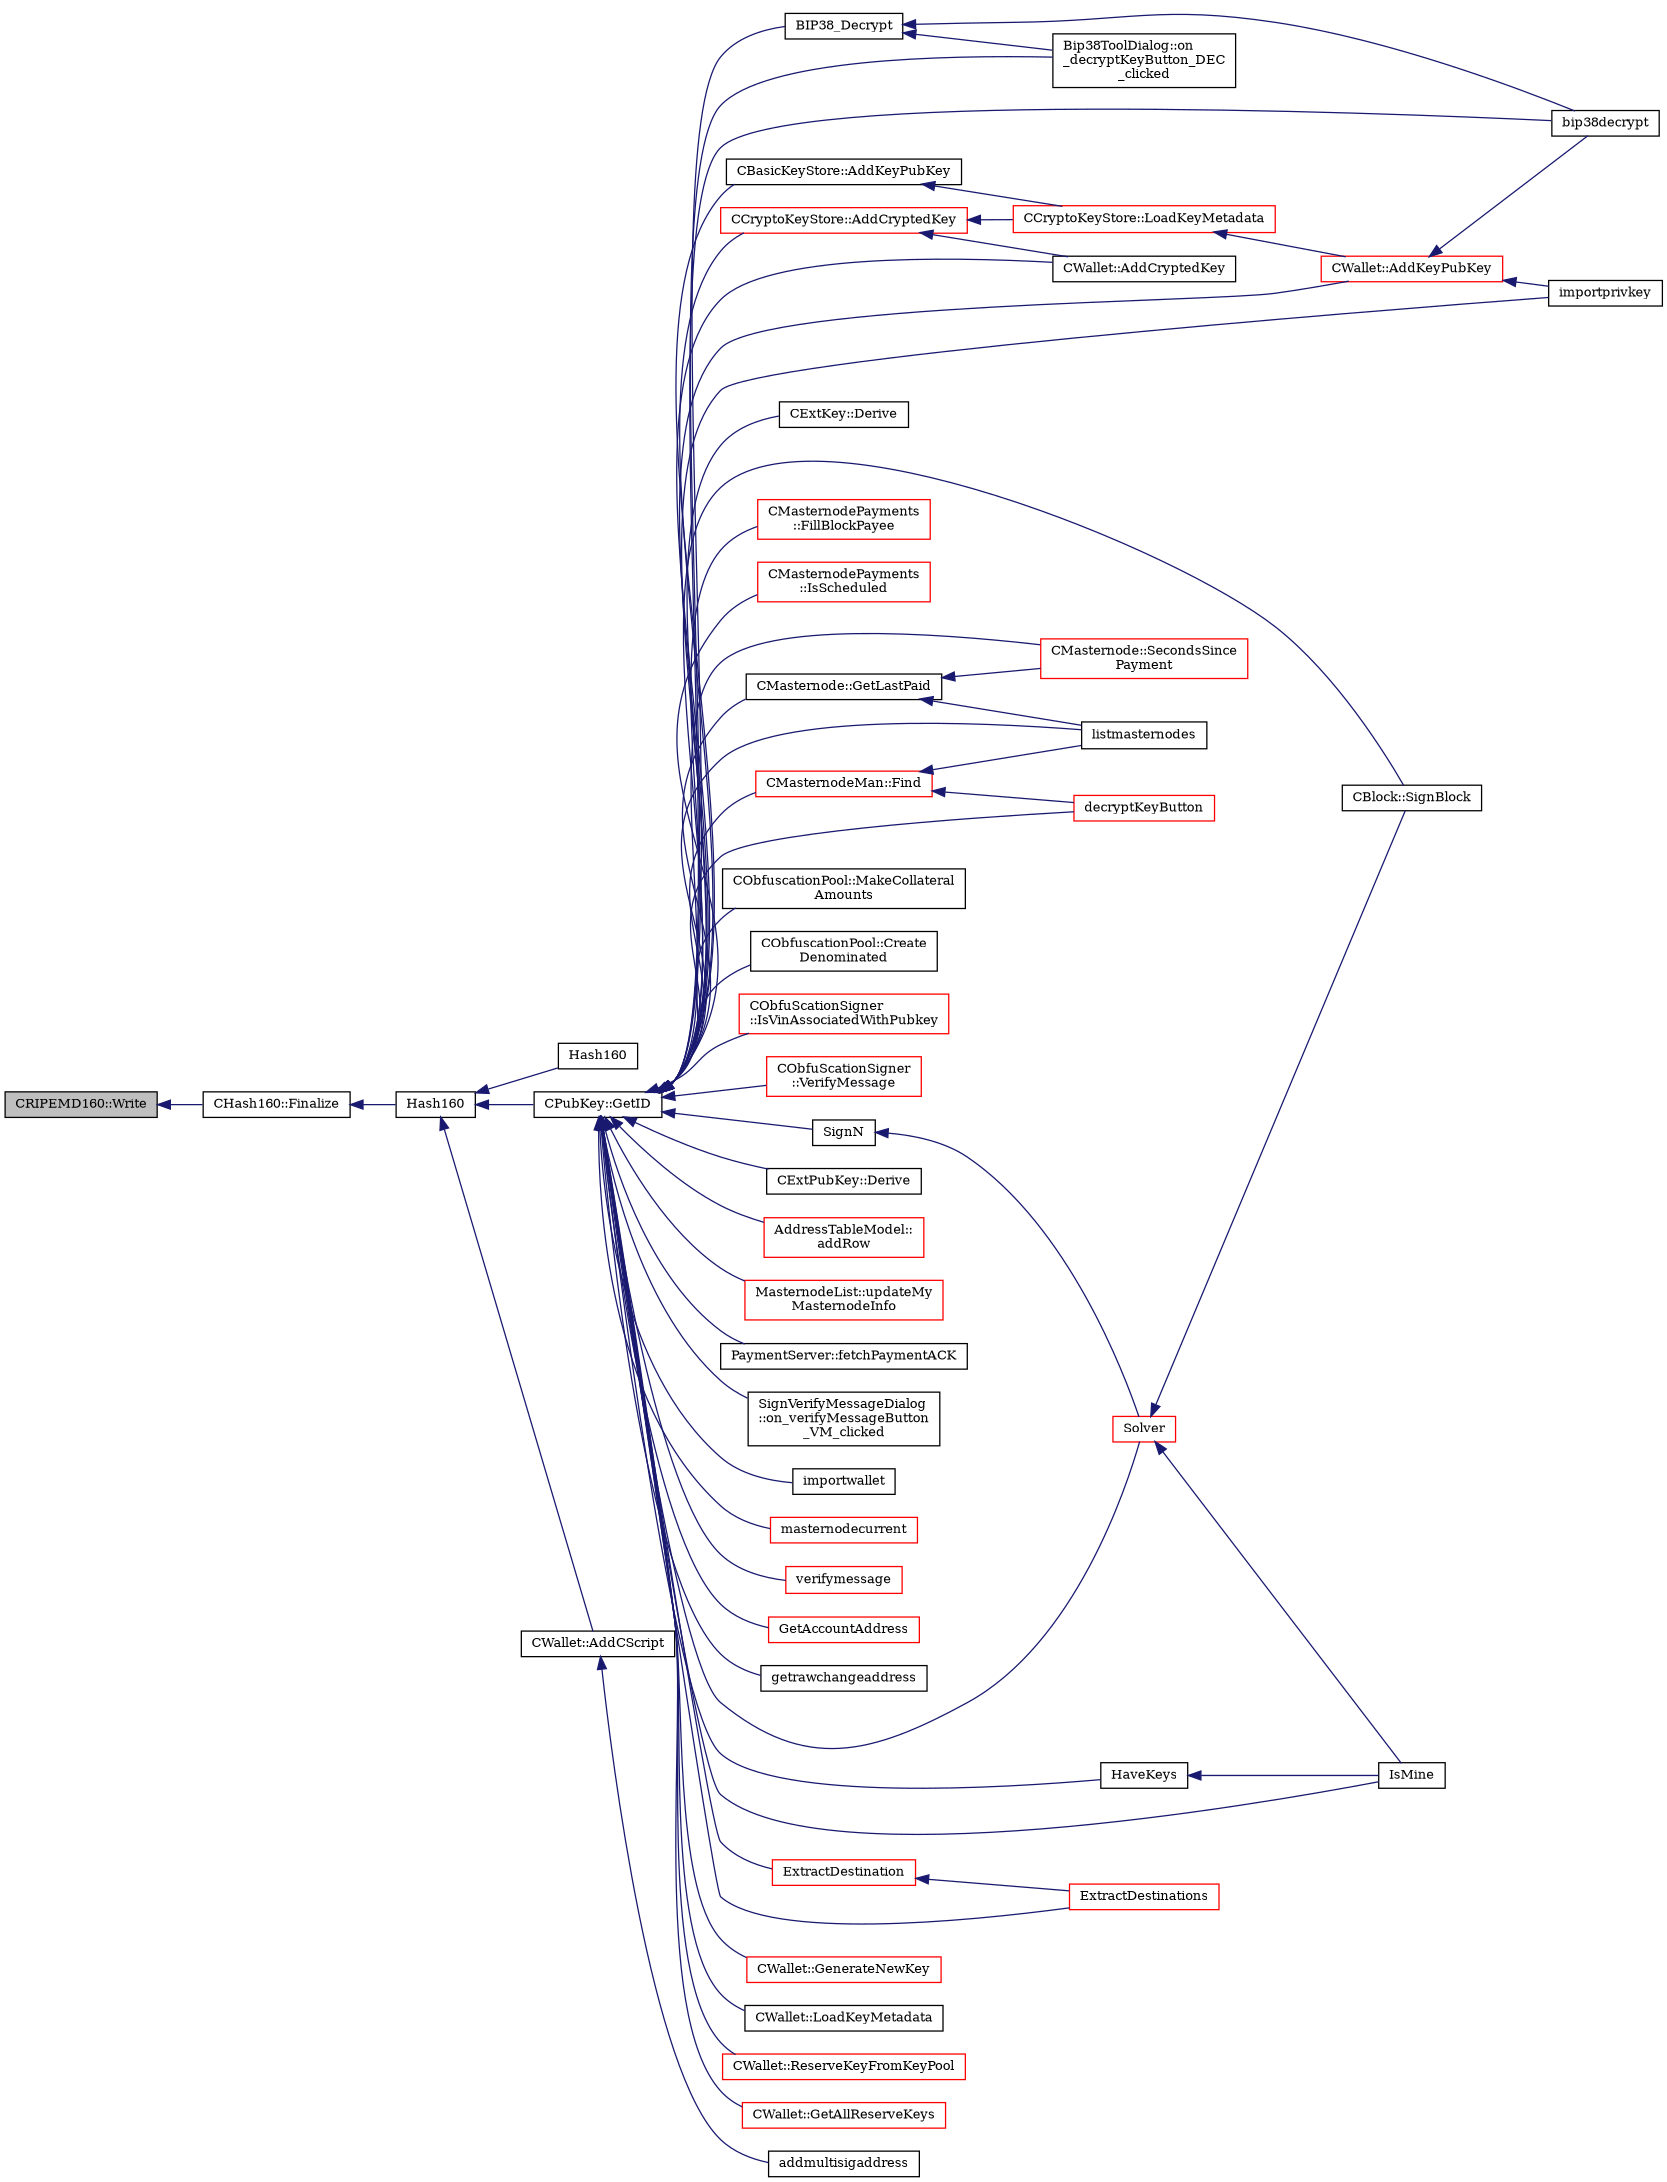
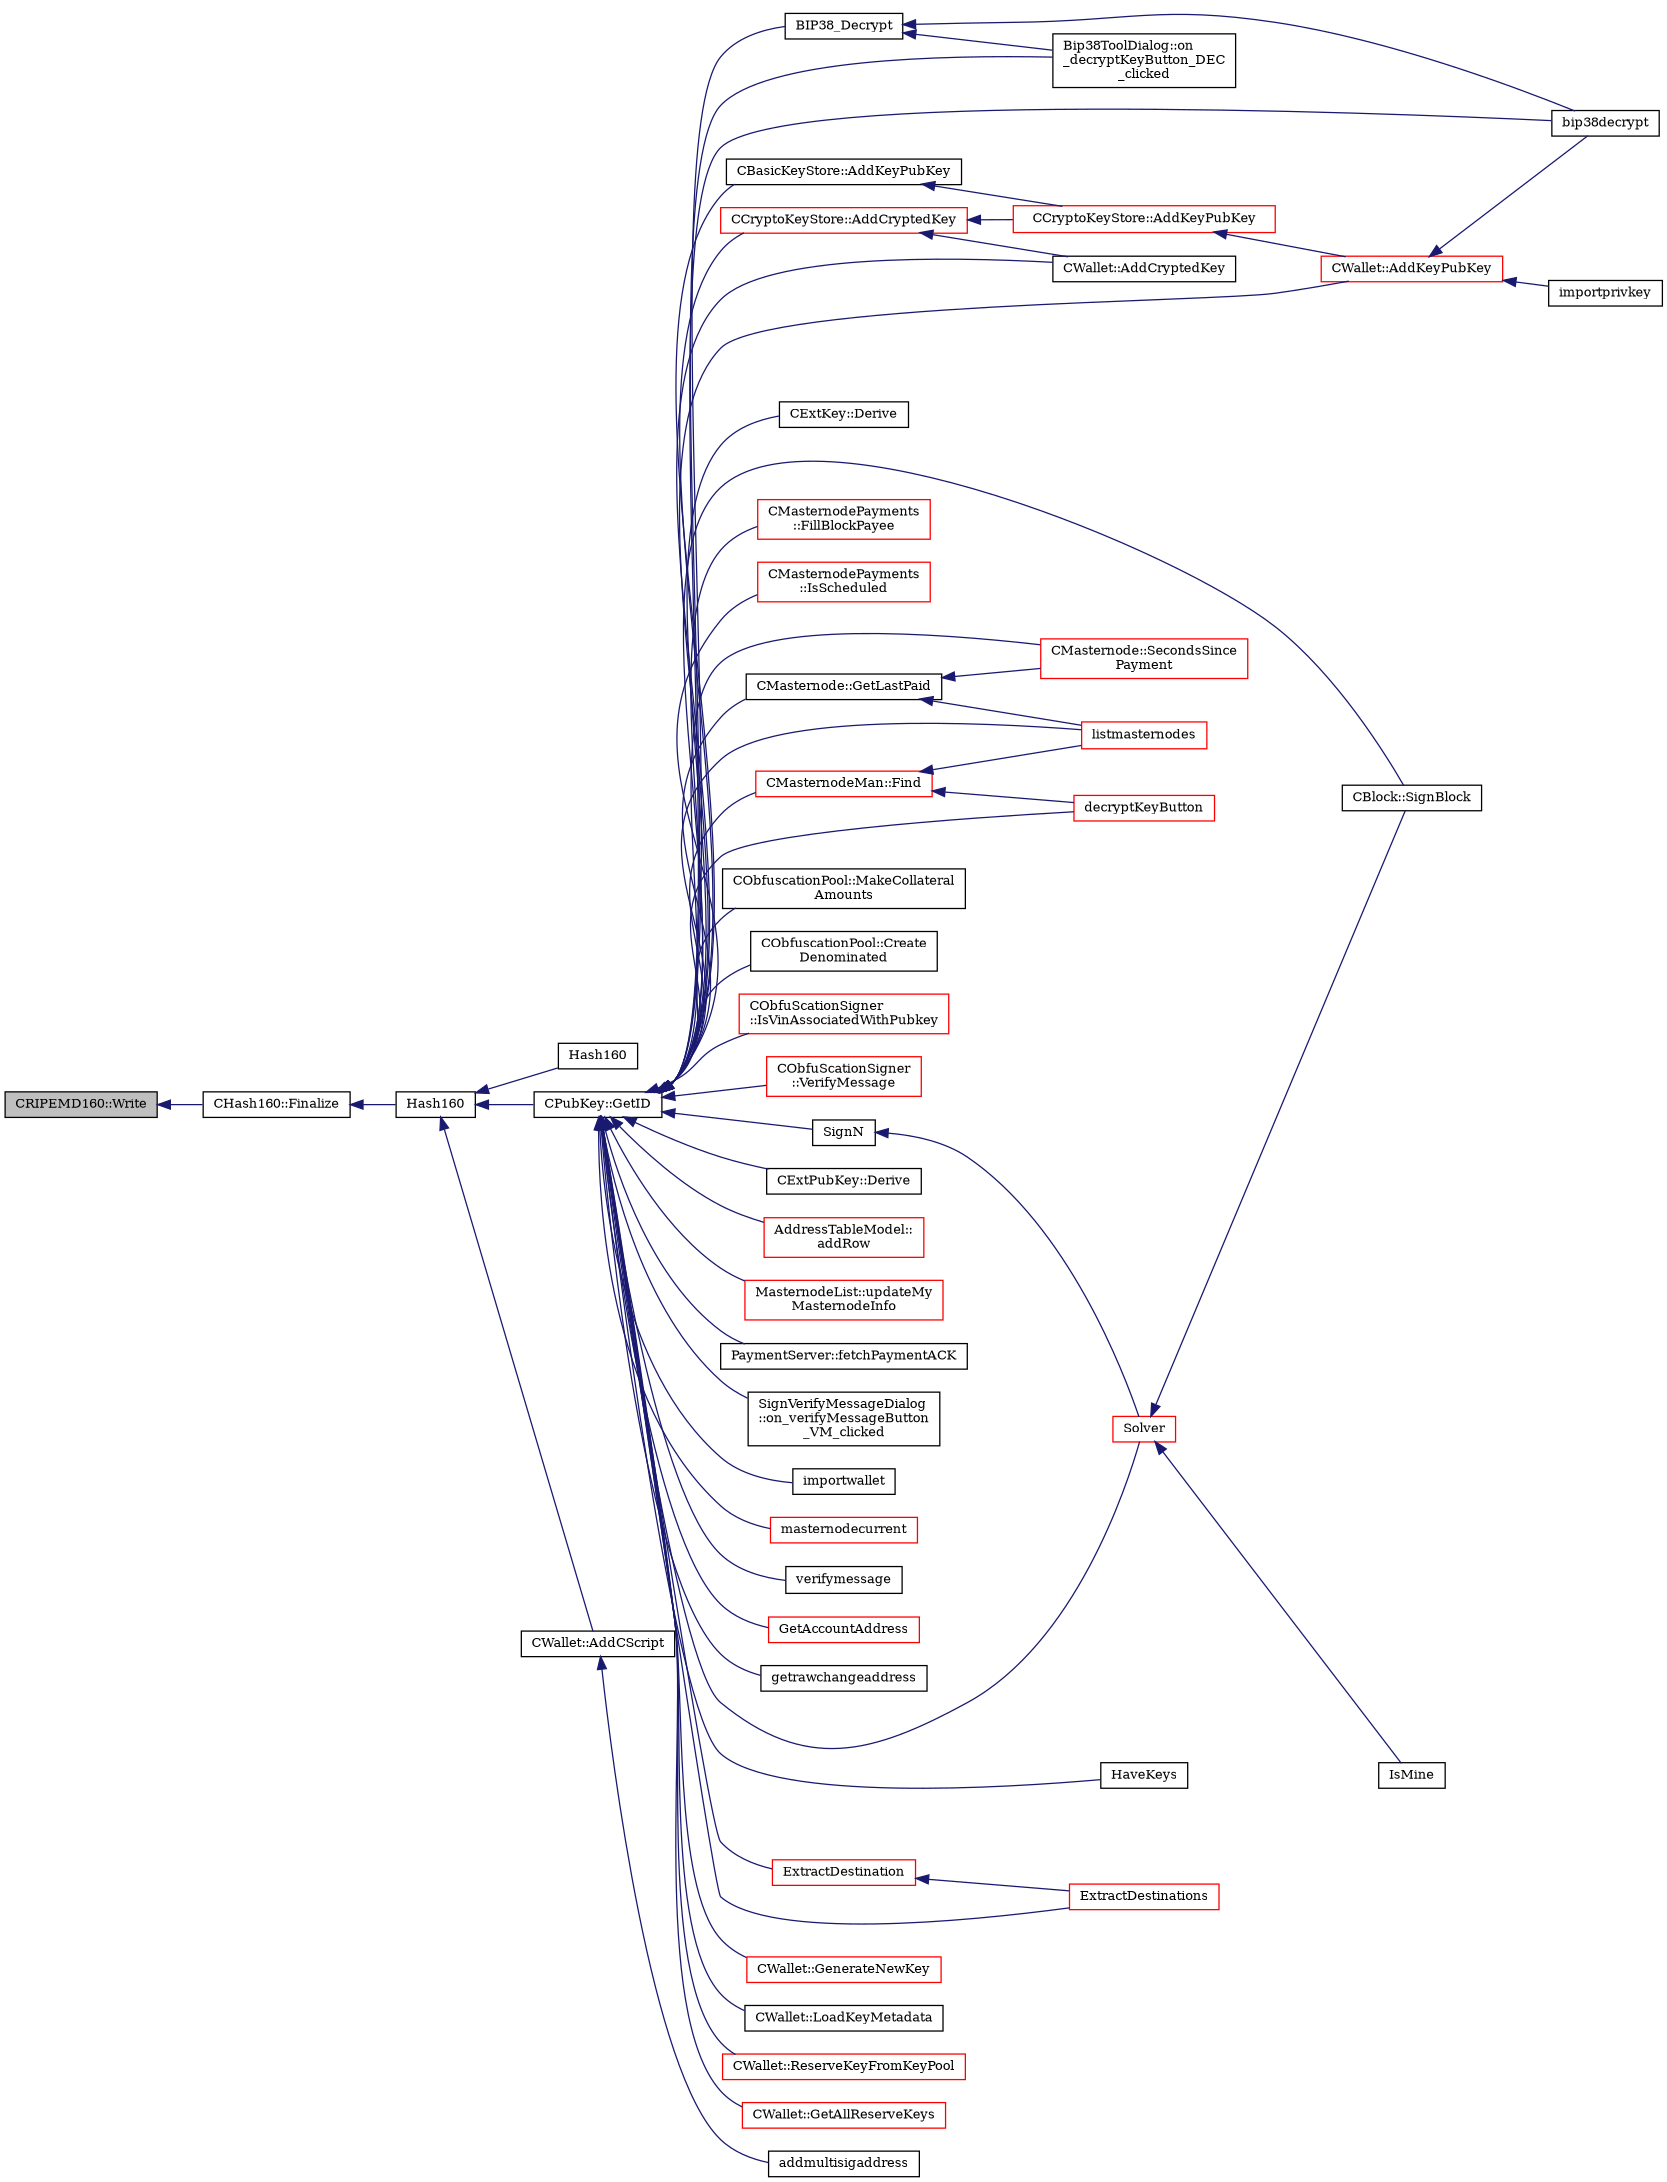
  digraph {
    fontname="DejaVu Serif"
    rankdir=LR
    node [color=black fillcolor=white fontname="DejaVu Serif" fontsize=10 shape=record style=filled]
    edge [color=midnightblue dir=back fontname="DejaVu Serif" fontsize=10 labelfontname=Helvetica labelfontsize=10 style=solid]
    n1 [fillcolor=grey75 fontcolor=black height=0.2 label="CRIPEMD160::Write" width=0.4]
    n2 [height=0.2 label="CHash160::Finalize" width=0.4]
    n3 [height=0.2 label=Hash160 width=0.4]
    n4 [height=0.2 label=Hash160 width=0.4]
    n5 [height=0.2 label="CPubKey::GetID" width=0.4]
    n6 [height=0.2 label="CWallet::AddCScript" width=0.4]
    n7 [height=0.2 label=BIP38_Decrypt width=0.4]
    n8 [height=0.2 label="Bip38ToolDialog::on\l_decryptKeyButton_DEC\l_clicked" width=0.4]
    n9 [height=0.2 label=bip38decrypt width=0.4]
    n10 [color=red height=0.2 label="CCryptoKeyStore::AddCryptedKey" width=0.4]
    n11 [color=red height=0.2 label="CWallet::AddKeyPubKey" width=0.4]
    n12 [height=0.2 label=importprivkey width=0.4]
    n13 [height=0.2 label="CWallet::AddCryptedKey" width=0.4]
    n14 [height=0.2 label="CExtKey::Derive" width=0.4]
    n15 [height=0.2 label="CBasicKeyStore::AddKeyPubKey" width=0.4]
    n16 [color=red height=0.2 label="CMasternodePayments\l::FillBlockPayee" width=0.4]
    n17 [color=red height=0.2 label="CMasternodePayments\l::IsScheduled" width=0.4]
    n18 [color=red height=0.2 label="CMasternode::SecondsSince\lPayment" width=0.4]
    n19 [height=0.2 label="CMasternode::GetLastPaid" width=0.4]
-   n20 [height=0.2 label=listmasternodes width=0.4]
+   n20 [color=red height=0.2 label=listmasternodes width=0.4]
    n21 [color=red height=0.2 label="CMasternodeMan::Find" width=0.4]
    n22 [color=red height=0.2 label=decryptKeyButton width=0.4]
    n23 [height=0.2 label="CObfuscationPool::MakeCollateral\lAmounts" width=0.4]
    n24 [height=0.2 label="CObfuscationPool::Create\lDenominated" width=0.4]
    n25 [color=red height=0.2 label="CObfuScationSigner\l::IsVinAssociatedWithPubkey" width=0.4]
    n26 [color=red height=0.2 label="CObfuScationSigner\l::VerifyMessage" width=0.4]
    n27 [height=0.2 label="CBlock::SignBlock" width=0.4]
    n28 [height=0.2 label="CExtPubKey::Derive" width=0.4]
    n29 [color=red height=0.2 label="AddressTableModel::\laddRow" width=0.4]
    n30 [color=red height=0.2 label="MasternodeList::updateMy\lMasternodeInfo" width=0.4]
    n31 [height=0.2 label="PaymentServer::fetchPaymentACK" width=0.4]
    n32 [height=0.2 label="SignVerifyMessageDialog\l::on_verifyMessageButton\l_VM_clicked" width=0.4]
    n33 [height=0.2 label=importwallet width=0.4]
    n34 [color=red height=0.2 label=masternodecurrent width=0.4]
-   n35 [color=red height=0.2 label=verifymessage width=0.4]
+   n35 [height=0.2 label=verifymessage width=0.4]
    n36 [color=red height=0.2 label=GetAccountAddress width=0.4]
    n37 [height=0.2 label=getrawchangeaddress width=0.4]
    n38 [height=0.2 label=SignN width=0.4]
    n39 [color=red height=0.2 label=Solver width=0.4]
    n40 [height=0.2 label=IsMine width=0.4]
    n41 [color=red height=0.2 label=ExtractDestination width=0.4]
    n42 [color=red height=0.2 label=ExtractDestinations width=0.4]
    n43 [color=red height=0.2 label="CWallet::GenerateNewKey" width=0.4]
    n44 [height=0.2 label="CWallet::LoadKeyMetadata" width=0.4]
    n45 [color=red height=0.2 label="CWallet::ReserveKeyFromKeyPool" width=0.4]
    n46 [color=red height=0.2 label="CWallet::GetAllReserveKeys" width=0.4]
    n47 [height=0.2 label=HaveKeys width=0.4]
    n48 [height=0.2 label=addmultisigaddress width=0.4]
-   n49 [color=red height=0.2 label="CCryptoKeyStore::LoadKeyMetadata" width=0.4]
+   n49 [color=red height=0.2 label="CCryptoKeyStore::AddKeyPubKey" width=0.4]
    n1 -> n2
    n2 -> n3
    n3 -> n4
    n3 -> n5
    n3 -> n6
    n5 -> n7
    n5 -> n8
    n5 -> n9
    n5 -> n10
    n5 -> n11
-   n5 -> n12
    n5 -> n13
    n5 -> n14
    n5 -> n15
    n5 -> n16
    n5 -> n17
    n5 -> n18
    n5 -> n19
    n5 -> n20
    n5 -> n21
    n5 -> n22
    n5 -> n23
    n5 -> n24
    n5 -> n25
    n5 -> n26
    n5 -> n27
    n5 -> n28
    n5 -> n29
    n5 -> n30
    n5 -> n31
    n5 -> n32
    n5 -> n33
    n5 -> n34
    n5 -> n35
    n5 -> n36
    n5 -> n37
    n5 -> n38
    n5 -> n39
-   n5 -> n40
    n5 -> n41
    n5 -> n42
    n5 -> n43
    n5 -> n44
    n5 -> n45
    n5 -> n46
    n5 -> n47
    n6 -> n48
    n7 -> n8
    n7 -> n9
    n10 -> n13
    n10 -> n49
    n11 -> n9
    n11 -> n12
    n15 -> n49
    n19 -> n18
    n19 -> n20
    n21 -> n20
    n21 -> n22
    n38 -> n39
    n39 -> n27
    n39 -> n40
    n41 -> n42
-   n47 -> n40
    n49 -> n11
  }
